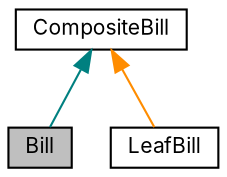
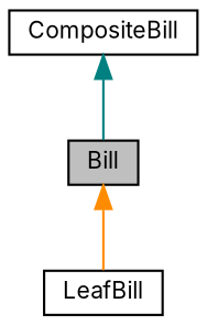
  digraph {
    fontname=Inter
    node [color=black fillcolor=white fontname=Inter fontsize=10 shape=record style=filled]
    edge [dir=back fontname=Inter fontsize=10 labelfontname=Helvetica labelfontsize=10 style=solid]
    n1 [fillcolor=grey75 fontcolor=black height=0.2 label=Bill width=0.4]
    n2 [height=0.2 label=LeafBill width=0.4]
    n3 [height=0.2 label=CompositeBill width=0.4]
-   n3 -> n2 [color=darkorange]
+   n1 -> n2 [color=darkorange]
    n3 -> n1 [color=teal]
  }
